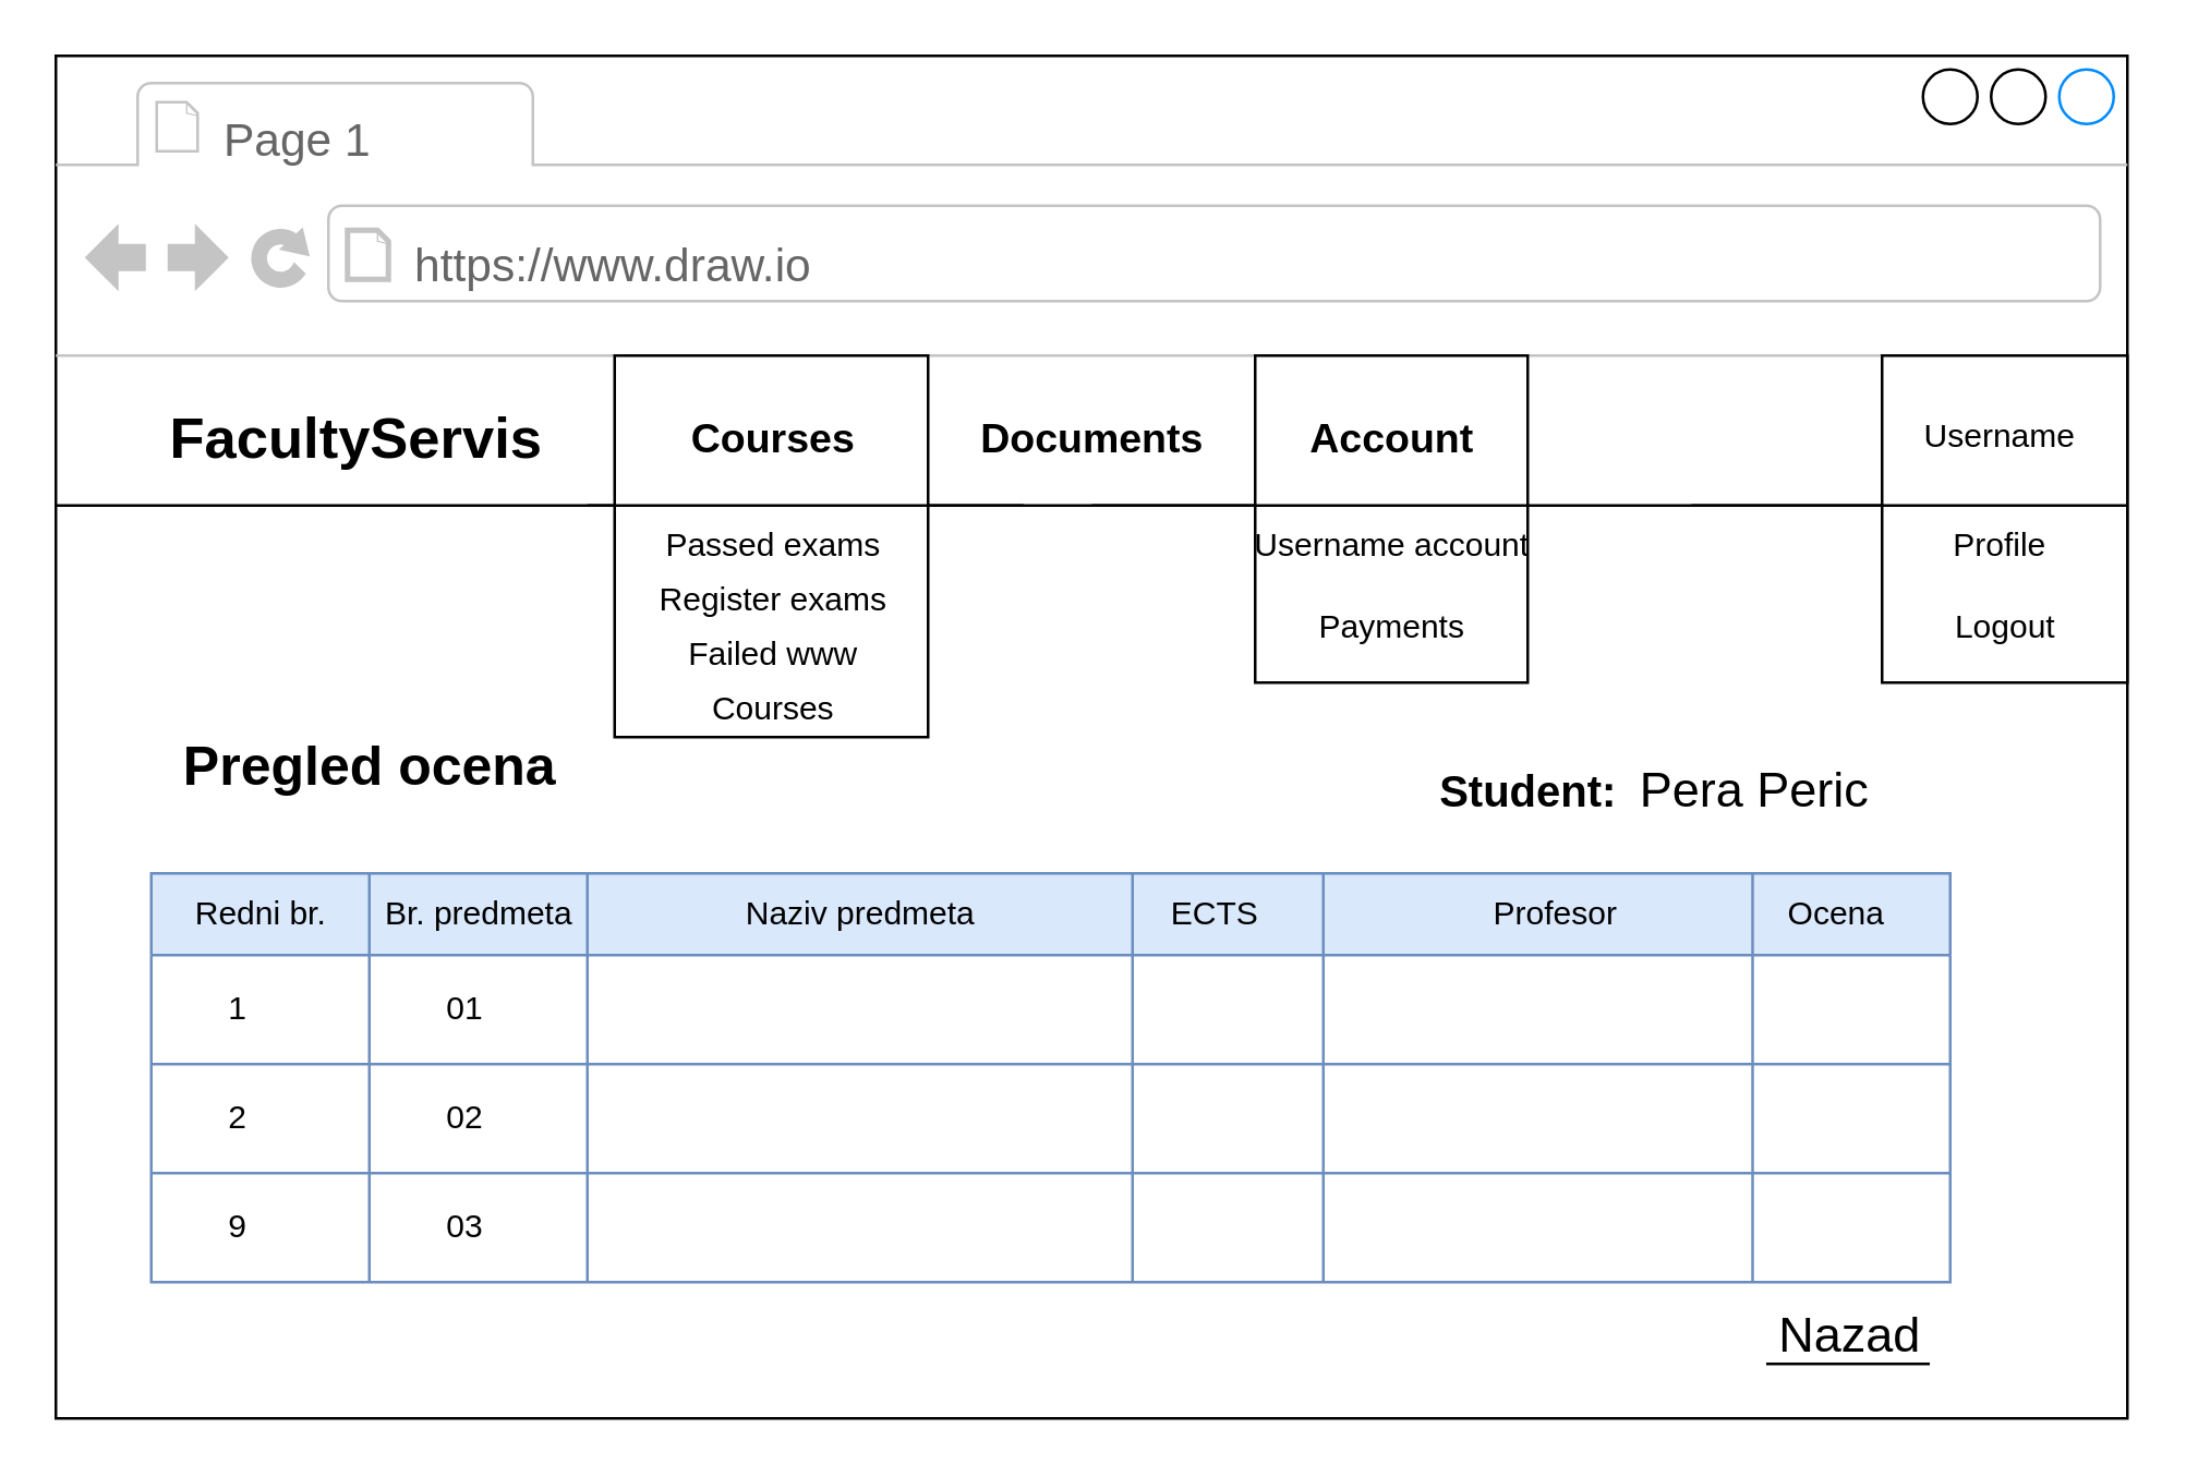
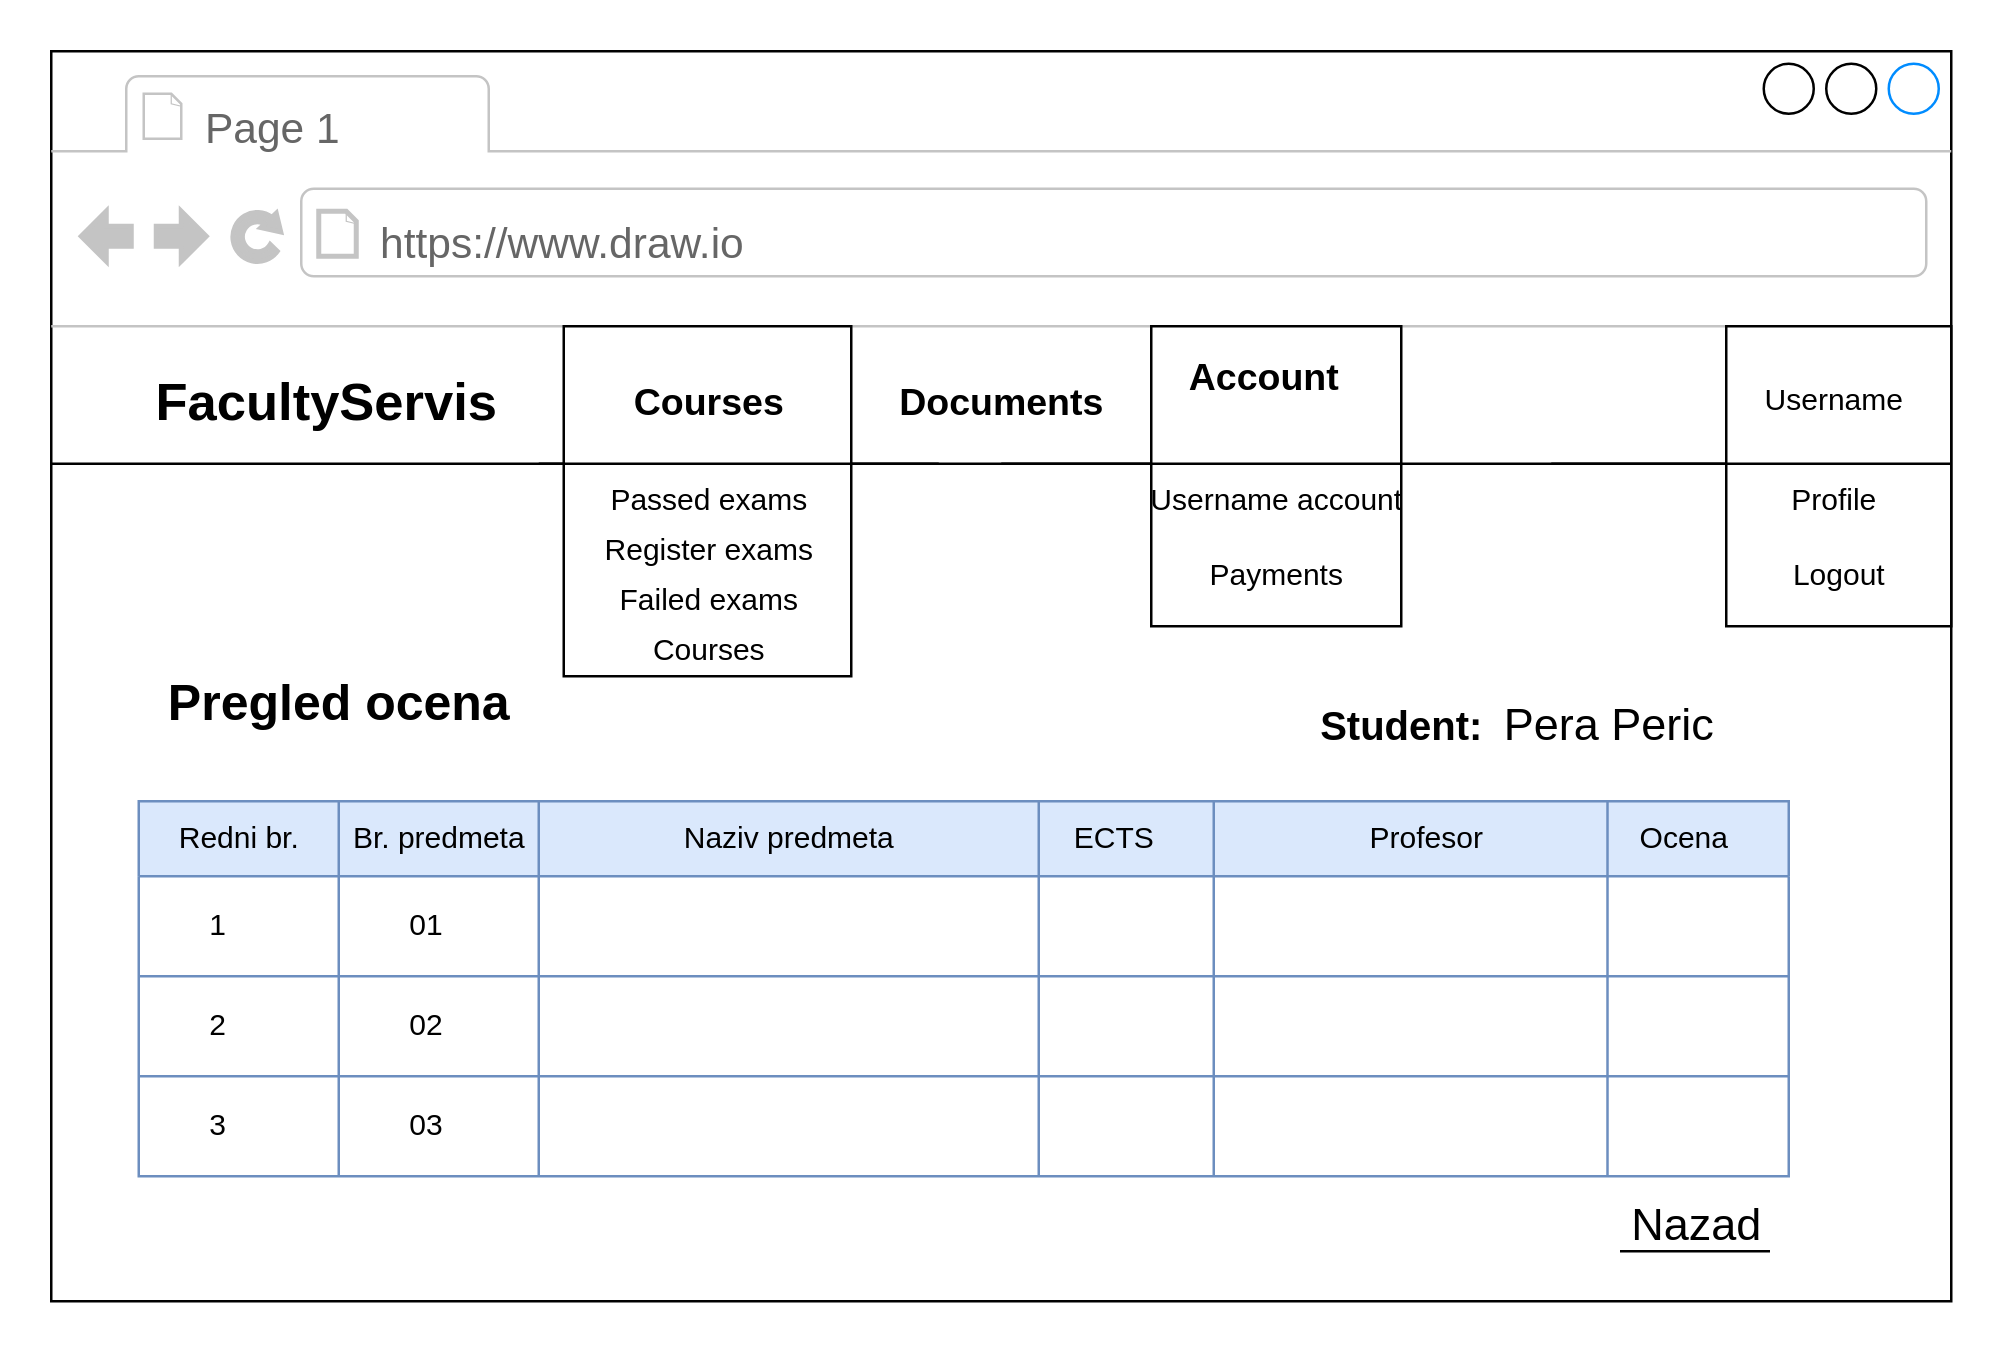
  <mxCell id="0" />
  <mxCell id="1" parent="0" />
  <mxCell id="2" value="" style="strokeWidth=1;shadow=0;dashed=0;align=center;html=1;shape=mxgraph.mockup.containers.browserWindow;rSize=0;strokeColor2=#008cff;strokeColor3=#c4c4c4;mainText=,;recursiveResize=0;" parent="1" vertex="1"><mxGeometry x="20" y="20" width="760" height="500" as="geometry" /></mxCell>
  <mxCell id="3" value="Page 1" style="strokeWidth=1;shadow=0;dashed=0;align=center;html=1;shape=mxgraph.mockup.containers.anchor;fontSize=17;fontColor=#666666;align=left;" parent="2" vertex="1"><mxGeometry x="60" y="12" width="110" height="40" as="geometry" /></mxCell>
  <mxCell id="4" value="https://www.draw.io" style="strokeWidth=1;shadow=0;dashed=0;align=center;html=1;shape=mxgraph.mockup.containers.anchor;rSize=0;fontSize=17;fontColor=#666666;align=left;" parent="2" vertex="1"><mxGeometry x="130" y="60" width="415" height="35" as="geometry" /></mxCell>
  <mxCell id="5" value="" style="line;strokeWidth=1;html=1;perimeter=backbonePerimeter;points=[];outlineConnect=0;" parent="2" vertex="1"><mxGeometry y="160" width="760" height="10" as="geometry" /></mxCell>
  <mxCell id="6" value="&lt;b style=&quot;font-size: 21px&quot;&gt;FacultyServis&lt;/b&gt;" style="text;html=1;align=center;verticalAlign=middle;resizable=0;points=[];autosize=1;" parent="2" vertex="1"><mxGeometry x="35" y="130" width="150" height="20" as="geometry" /></mxCell>
  <mxCell id="7" value="" style="shape=table;html=1;whiteSpace=wrap;startSize=30;container=1;collapsible=0;childLayout=tableLayout;fontStyle=1;align=center;fillColor=#dae8fc;strokeColor=#6c8ebf;" parent="2" vertex="1"><mxGeometry x="35" y="300" width="660" height="150" as="geometry" /></mxCell>
  <mxCell id="8" value="" style="shape=partialRectangle;html=1;whiteSpace=wrap;collapsible=0;dropTarget=0;pointerEvents=0;fillColor=none;top=0;left=0;bottom=0;right=0;points=[[0,0.5],[1,0.5]];portConstraint=eastwest;" parent="7" vertex="1"><mxGeometry y="30" width="660" height="40" as="geometry" /></mxCell>
  <mxCell id="9" value="&amp;nbsp; &amp;nbsp; &amp;nbsp; &amp;nbsp; 1&amp;nbsp; &amp;nbsp; &amp;nbsp; &amp;nbsp; &amp;nbsp; &amp;nbsp; &amp;nbsp; &amp;nbsp; &amp;nbsp; &amp;nbsp; &amp;nbsp; 01" style="shape=partialRectangle;html=1;whiteSpace=wrap;connectable=0;fillColor=none;top=0;left=0;bottom=0;right=0;overflow=hidden;align=left;" parent="8" vertex="1"><mxGeometry width="160" height="40" as="geometry" /></mxCell>
  <mxCell id="10" value="" style="shape=partialRectangle;html=1;whiteSpace=wrap;connectable=0;fillColor=none;top=0;left=0;bottom=0;right=0;overflow=hidden;" parent="8" vertex="1"><mxGeometry x="160" width="200" height="40" as="geometry" /></mxCell>
  <mxCell id="11" value="" style="shape=partialRectangle;html=1;whiteSpace=wrap;connectable=0;fillColor=none;top=0;left=0;bottom=0;right=0;overflow=hidden;" parent="8" vertex="1"><mxGeometry x="360" width="300" height="40" as="geometry" /></mxCell>
  <mxCell id="12" value="" style="shape=partialRectangle;html=1;whiteSpace=wrap;collapsible=0;dropTarget=0;pointerEvents=0;fillColor=none;top=0;left=0;bottom=0;right=0;points=[[0,0.5],[1,0.5]];portConstraint=eastwest;" parent="7" vertex="1"><mxGeometry y="70" width="660" height="40" as="geometry" /></mxCell>
  <mxCell id="13" value="&amp;nbsp; &amp;nbsp; &amp;nbsp; &amp;nbsp; 2&amp;nbsp; &amp;nbsp; &amp;nbsp; &amp;nbsp; &amp;nbsp; &amp;nbsp; &amp;nbsp; &amp;nbsp; &amp;nbsp; &amp;nbsp; &amp;nbsp; 02" style="shape=partialRectangle;html=1;whiteSpace=wrap;connectable=0;fillColor=none;top=0;left=0;bottom=0;right=0;overflow=hidden;align=left;" parent="12" vertex="1"><mxGeometry width="160" height="40" as="geometry" /></mxCell>
  <mxCell id="14" value="" style="shape=partialRectangle;html=1;whiteSpace=wrap;connectable=0;fillColor=none;top=0;left=0;bottom=0;right=0;overflow=hidden;" parent="12" vertex="1"><mxGeometry x="160" width="200" height="40" as="geometry" /></mxCell>
  <mxCell id="15" value="" style="shape=partialRectangle;html=1;whiteSpace=wrap;connectable=0;fillColor=none;top=0;left=0;bottom=0;right=0;overflow=hidden;" parent="12" vertex="1"><mxGeometry x="360" width="300" height="40" as="geometry" /></mxCell>
  <mxCell id="16" value="" style="shape=partialRectangle;html=1;whiteSpace=wrap;collapsible=0;dropTarget=0;pointerEvents=0;fillColor=none;top=0;left=0;bottom=0;right=0;points=[[0,0.5],[1,0.5]];portConstraint=eastwest;" parent="7" vertex="1"><mxGeometry y="110" width="660" height="40" as="geometry" /></mxCell>
- <mxCell id="17" value="&amp;nbsp; &amp;nbsp; &amp;nbsp; &amp;nbsp; 9&amp;nbsp; &amp;nbsp; &amp;nbsp; &amp;nbsp; &amp;nbsp; &amp;nbsp; &amp;nbsp; &amp;nbsp; &amp;nbsp; &amp;nbsp; &amp;nbsp; 03" style="shape=partialRectangle;html=1;whiteSpace=wrap;connectable=0;fillColor=none;top=0;left=0;bottom=0;right=0;overflow=hidden;align=left;" parent="16" vertex="1"><mxGeometry width="160" height="40" as="geometry" /></mxCell>
+ <mxCell id="17" value="&amp;nbsp; &amp;nbsp; &amp;nbsp; &amp;nbsp; 3&amp;nbsp; &amp;nbsp; &amp;nbsp; &amp;nbsp; &amp;nbsp; &amp;nbsp; &amp;nbsp; &amp;nbsp; &amp;nbsp; &amp;nbsp; &amp;nbsp; 03" style="shape=partialRectangle;html=1;whiteSpace=wrap;connectable=0;fillColor=none;top=0;left=0;bottom=0;right=0;overflow=hidden;align=left;" parent="16" vertex="1"><mxGeometry width="160" height="40" as="geometry" /></mxCell>
  <mxCell id="18" value="" style="shape=partialRectangle;html=1;whiteSpace=wrap;connectable=0;fillColor=none;top=0;left=0;bottom=0;right=0;overflow=hidden;" parent="16" vertex="1"><mxGeometry x="160" width="200" height="40" as="geometry" /></mxCell>
  <mxCell id="19" value="" style="shape=partialRectangle;html=1;whiteSpace=wrap;connectable=0;fillColor=none;top=0;left=0;bottom=0;right=0;overflow=hidden;" parent="16" vertex="1"><mxGeometry x="360" width="300" height="40" as="geometry" /></mxCell>
  <mxCell id="20" value="" style="line;strokeWidth=1;direction=south;html=1;perimeter=backbonePerimeter;points=[];outlineConnect=0;fillColor=#dae8fc;strokeColor=#6c8ebf;" parent="2" vertex="1"><mxGeometry x="110" y="300" width="10" height="150" as="geometry" /></mxCell>
  <mxCell id="21" value="Redni br." style="text;html=1;align=center;verticalAlign=middle;resizable=0;points=[];autosize=1;" parent="2" vertex="1"><mxGeometry x="45" y="305" width="60" height="20" as="geometry" /></mxCell>
  <mxCell id="22" value="Br. predmeta" style="text;html=1;align=center;verticalAlign=middle;resizable=0;points=[];autosize=1;" parent="2" vertex="1"><mxGeometry x="115" y="305" width="80" height="20" as="geometry" /></mxCell>
  <mxCell id="23" value="" style="line;strokeWidth=1;direction=south;html=1;perimeter=backbonePerimeter;points=[];outlineConnect=0;fillColor=#dae8fc;strokeColor=#6c8ebf;" parent="2" vertex="1"><mxGeometry x="180" y="300" width="30" height="30" as="geometry" /></mxCell>
  <mxCell id="24" value="Naziv predmeta" style="text;html=1;align=center;verticalAlign=middle;resizable=0;points=[];autosize=1;" parent="2" vertex="1"><mxGeometry x="245" y="305" width="100" height="20" as="geometry" /></mxCell>
  <mxCell id="25" value="" style="line;strokeWidth=1;direction=south;html=1;perimeter=backbonePerimeter;points=[];outlineConnect=0;fillColor=#dae8fc;strokeColor=#6c8ebf;" parent="2" vertex="1"><mxGeometry x="380" y="300" width="30" height="30" as="geometry" /></mxCell>
  <mxCell id="26" value="Profesor" style="text;html=1;align=center;verticalAlign=middle;resizable=0;points=[];autosize=1;" parent="2" vertex="1"><mxGeometry x="520" y="305" width="60" height="20" as="geometry" /></mxCell>
  <mxCell id="27" value="" style="line;strokeWidth=1;direction=south;html=1;perimeter=backbonePerimeter;points=[];outlineConnect=0;fillColor=#dae8fc;strokeColor=#6c8ebf;" parent="2" vertex="1"><mxGeometry x="617.5" y="300" width="10" height="150" as="geometry" /></mxCell>
  <mxCell id="28" value="" style="line;strokeWidth=1;direction=south;html=1;perimeter=backbonePerimeter;points=[];outlineConnect=0;fillColor=#dae8fc;strokeColor=#6c8ebf;" parent="2" vertex="1"><mxGeometry x="460" y="300" width="10" height="150" as="geometry" /></mxCell>
  <mxCell id="29" value="ECTS" style="text;html=1;align=center;verticalAlign=middle;resizable=0;points=[];autosize=1;" parent="2" vertex="1"><mxGeometry x="400" y="305" width="50" height="20" as="geometry" /></mxCell>
  <mxCell id="30" value="Ocena" style="text;html=1;align=center;verticalAlign=middle;resizable=0;points=[];autosize=1;" parent="2" vertex="1"><mxGeometry x="627.5" y="305" width="50" height="20" as="geometry" /></mxCell>
  <mxCell id="31" value="&lt;font size=&quot;1&quot;&gt;&lt;b style=&quot;font-size: 16px&quot;&gt;Student:&lt;/b&gt;&lt;/font&gt;" style="text;html=1;align=center;verticalAlign=middle;resizable=0;points=[];autosize=1;" parent="2" vertex="1"><mxGeometry x="500" y="260" width="80" height="20" as="geometry" /></mxCell>
  <mxCell id="32" value="&lt;font style=&quot;font-size: 18px&quot;&gt;Pera Peric&lt;/font&gt;" style="text;html=1;align=center;verticalAlign=middle;resizable=0;points=[];autosize=1;" parent="2" vertex="1"><mxGeometry x="572.5" y="260" width="100" height="20" as="geometry" /></mxCell>
  <mxCell id="33" value="&lt;b&gt;&lt;font style=&quot;font-size: 20px&quot;&gt;Pregled ocena&lt;/font&gt;&lt;/b&gt;" style="text;html=1;align=center;verticalAlign=middle;resizable=0;points=[];autosize=1;" parent="2" vertex="1"><mxGeometry x="40" y="250" width="150" height="20" as="geometry" /></mxCell>
  <mxCell id="34" value="&lt;font style=&quot;font-size: 18px&quot;&gt;Nazad&lt;/font&gt;" style="text;html=1;align=center;verticalAlign=middle;resizable=0;points=[];autosize=1;" parent="2" vertex="1"><mxGeometry x="622.5" y="460" width="70" height="20" as="geometry" /></mxCell>
  <mxCell id="35" value="" style="line;strokeWidth=1;html=1;perimeter=backbonePerimeter;points=[];outlineConnect=0;" parent="2" vertex="1"><mxGeometry x="627.5" y="470" width="60" height="20" as="geometry" /></mxCell>
  <mxCell id="36" value="" style="rounded=0;whiteSpace=wrap;html=1;direction=south;" vertex="1" parent="2"><mxGeometry x="205" y="110" width="115" height="140" as="geometry" /></mxCell>
  <mxCell id="37" value="" style="line;strokeWidth=1;html=1;perimeter=backbonePerimeter;points=[];outlineConnect=0;" vertex="1" parent="2"><mxGeometry x="195" y="160" width="160" height="10" as="geometry" /></mxCell>
  <mxCell id="38" value="&lt;b&gt;&lt;font style=&quot;font-size: 15px&quot;&gt;Courses&lt;/font&gt;&lt;/b&gt;" style="text;html=1;align=center;verticalAlign=middle;resizable=0;points=[];autosize=1;" vertex="1" parent="2"><mxGeometry x="222.5" y="130" width="80" height="20" as="geometry" /></mxCell>
  <mxCell id="39" value="Passed exams" style="text;html=1;align=center;verticalAlign=middle;resizable=0;points=[];autosize=1;" vertex="1" parent="2"><mxGeometry x="217.5" y="170" width="90" height="20" as="geometry" /></mxCell>
  <mxCell id="40" value="Register exams" style="text;html=1;align=center;verticalAlign=middle;resizable=0;points=[];autosize=1;" vertex="1" parent="2"><mxGeometry x="212.5" y="190" width="100" height="20" as="geometry" /></mxCell>
- <mxCell id="41" value="Failed www" style="text;html=1;align=center;verticalAlign=middle;resizable=0;points=[];autosize=1;" vertex="1" parent="2"><mxGeometry x="217.5" y="210" width="90" height="20" as="geometry" /></mxCell>
+ <mxCell id="41" value="Failed exams" style="text;html=1;align=center;verticalAlign=middle;resizable=0;points=[];autosize=1;" vertex="1" parent="2"><mxGeometry x="217.5" y="210" width="90" height="20" as="geometry" /></mxCell>
  <mxCell id="42" value="Courses" style="text;html=1;align=center;verticalAlign=middle;resizable=0;points=[];autosize=1;" vertex="1" parent="2"><mxGeometry x="232.5" y="230" width="60" height="20" as="geometry" /></mxCell>
  <mxCell id="43" value="&lt;b&gt;&lt;font style=&quot;font-size: 15px&quot;&gt;Documents&lt;/font&gt;&lt;/b&gt;" style="text;html=1;align=center;verticalAlign=middle;resizable=0;points=[];autosize=1;" vertex="1" parent="2"><mxGeometry x="330" y="130" width="100" height="20" as="geometry" /></mxCell>
  <mxCell id="44" value="" style="rounded=0;whiteSpace=wrap;html=1;strokeWidth=1;direction=south;" vertex="1" parent="2"><mxGeometry x="440" y="110" width="100" height="120" as="geometry" /></mxCell>
- <mxCell id="45" value="&lt;b&gt;&lt;font style=&quot;font-size: 15px&quot;&gt;Account&lt;/font&gt;&lt;/b&gt;" style="text;html=1;align=center;verticalAlign=middle;resizable=0;points=[];autosize=1;" vertex="1" parent="2"><mxGeometry x="450" y="130" width="80" height="20" as="geometry" /></mxCell>
+ <mxCell id="45" value="&lt;b&gt;&lt;font style=&quot;font-size: 15px&quot;&gt;Account&lt;/font&gt;&lt;/b&gt;" style="text;html=1;align=center;verticalAlign=middle;resizable=0;points=[];autosize=1;" vertex="1" parent="2"><mxGeometry x="445" y="120" width="80" height="20" as="geometry" /></mxCell>
  <mxCell id="46" value="" style="line;strokeWidth=1;html=1;perimeter=backbonePerimeter;points=[];outlineConnect=0;" vertex="1" parent="2"><mxGeometry x="380" y="160" width="160" height="10" as="geometry" /></mxCell>
  <mxCell id="47" value="" style="rounded=0;whiteSpace=wrap;html=1;strokeWidth=1;direction=south;" vertex="1" parent="2"><mxGeometry x="670" y="110" width="90" height="120" as="geometry" /></mxCell>
  <mxCell id="48" value="" style="line;strokeWidth=1;html=1;perimeter=backbonePerimeter;points=[];outlineConnect=0;" vertex="1" parent="2"><mxGeometry x="600" y="160" width="160" height="10" as="geometry" /></mxCell>
  <mxCell id="49" value="Username" style="text;html=1;align=center;verticalAlign=middle;resizable=0;points=[];autosize=1;" vertex="1" parent="2"><mxGeometry x="677.5" y="130" width="70" height="20" as="geometry" /></mxCell>
  <mxCell id="50" value="Profile" style="text;html=1;align=center;verticalAlign=middle;resizable=0;points=[];autosize=1;" vertex="1" parent="2"><mxGeometry x="687.5" y="170" width="50" height="20" as="geometry" /></mxCell>
  <mxCell id="51" value="Logout" style="text;html=1;align=center;verticalAlign=middle;resizable=0;points=[];autosize=1;" vertex="1" parent="2"><mxGeometry x="690" y="200" width="50" height="20" as="geometry" /></mxCell>
  <mxCell id="52" value="Username account" style="text;html=1;align=center;verticalAlign=middle;resizable=0;points=[];autosize=1;" vertex="1" parent="2"><mxGeometry x="435" y="170" width="110" height="20" as="geometry" /></mxCell>
  <mxCell id="53" value="Payments" style="text;html=1;align=center;verticalAlign=middle;resizable=0;points=[];autosize=1;" vertex="1" parent="2"><mxGeometry x="455" y="200" width="70" height="20" as="geometry" /></mxCell>
